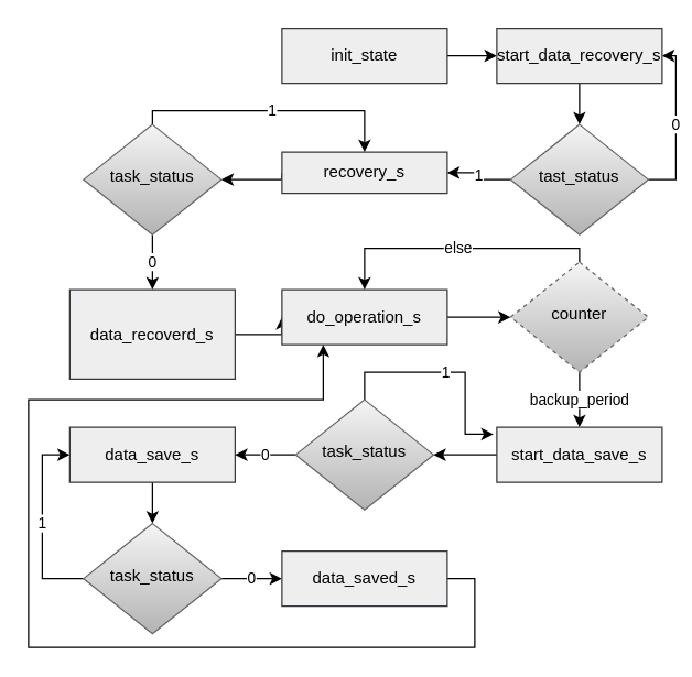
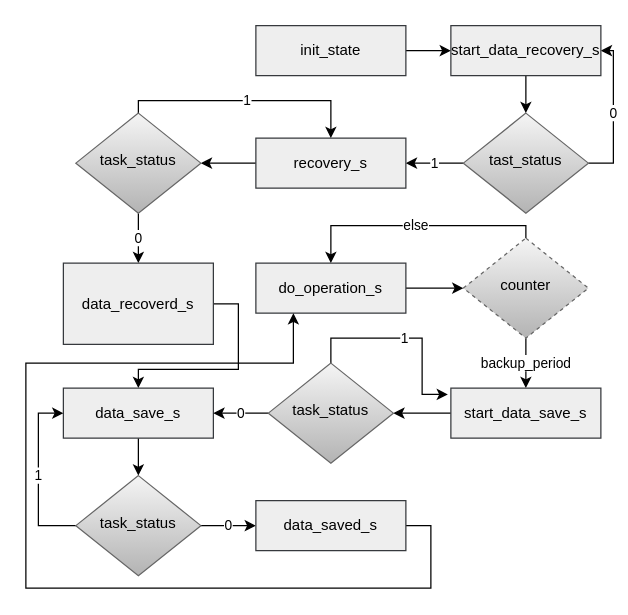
  <mxCell id="0" />
  <mxCell id="1" parent="0" />
  <mxCell id="2" value="0&lt;span style=&quot;color: rgba(0 , 0 , 0 , 0) ; font-family: monospace ; font-size: 0px ; background-color: rgb(248 , 249 , 250)&quot;&gt;%3CmxGraphModel%3E%3Croot%3E%3CmxCell%20id%3D%220%22%2F%3E%3CmxCell%20id%3D%221%22%20parent%3D%220%22%2F%3E%3CmxCell%20id%3D%222%22%20value%3D%22init_state%22%20style%3D%22rounded%3D1%3BwhiteSpace%3Dwrap%3Bhtml%3D1%3BfontSize%3D12%3Bglass%3D0%3BstrokeWidth%3D1%3Bshadow%3D0%3B%22%20vertex%3D%221%22%20parent%3D%221%22%3E%3CmxGeometry%20x%3D%22354%22%20y%3D%22120%22%20width%3D%22120%22%20height%3D%2240%22%20as%3D%22geometry%22%2F%3E%3C%2FmxCell%3E%3C%2Froot%3E%3C%2FmxGraphModel%3E&lt;/span&gt;" style="edgeStyle=orthogonalEdgeStyle;rounded=0;orthogonalLoop=1;jettySize=auto;html=1;exitX=1;exitY=0.5;exitDx=0;exitDy=0;entryX=1;entryY=0.5;entryDx=0;entryDy=0;" parent="1" source="4" target="8" edge="1"><mxGeometry relative="1" as="geometry"><mxPoint x="380" y="70" as="targetPoint" /></mxGeometry></mxCell>
  <mxCell id="3" value="1" style="edgeStyle=orthogonalEdgeStyle;rounded=0;orthogonalLoop=1;jettySize=auto;html=1;exitX=0;exitY=0.5;exitDx=0;exitDy=0;entryX=1;entryY=0.5;entryDx=0;entryDy=0;" parent="1" source="4" target="10" edge="1"><mxGeometry relative="1" as="geometry" /></mxCell>
  <mxCell id="4" value="tast_status" style="rhombus;whiteSpace=wrap;html=1;shadow=0;fontFamily=Helvetica;fontSize=12;align=center;strokeWidth=1;spacing=6;spacingTop=-4;fillColor=#f5f5f5;strokeColor=#666666;gradientColor=#b3b3b3;" parent="1" vertex="1"><mxGeometry x="370" y="90" width="100" height="80" as="geometry" /></mxCell>
  <mxCell id="5" style="edgeStyle=orthogonalEdgeStyle;rounded=0;orthogonalLoop=1;jettySize=auto;html=1;exitX=1;exitY=0.5;exitDx=0;exitDy=0;entryX=0;entryY=0.5;entryDx=0;entryDy=0;" parent="1" source="6" target="8" edge="1"><mxGeometry relative="1" as="geometry" /></mxCell>
  <mxCell id="6" value="init_state" style="rounded=0;whiteSpace=wrap;html=1;fontSize=12;glass=0;strokeWidth=1;shadow=0;fillColor=#eeeeee;strokeColor=#36393d;" parent="1" vertex="1"><mxGeometry x="204" y="20" width="120" height="40" as="geometry" /></mxCell>
  <mxCell id="7" style="edgeStyle=orthogonalEdgeStyle;rounded=0;orthogonalLoop=1;jettySize=auto;html=1;exitX=0.5;exitY=1;exitDx=0;exitDy=0;entryX=0.5;entryY=0;entryDx=0;entryDy=0;" parent="1" source="8" target="4" edge="1"><mxGeometry relative="1" as="geometry" /></mxCell>
  <mxCell id="8" value="start_data_recovery_s" style="rounded=0;whiteSpace=wrap;html=1;fontSize=12;glass=0;strokeWidth=1;shadow=0;fillColor=#eeeeee;strokeColor=#36393d;" parent="1" vertex="1"><mxGeometry x="360" y="20" width="120" height="40" as="geometry" /></mxCell>
  <mxCell id="9" style="edgeStyle=orthogonalEdgeStyle;rounded=0;orthogonalLoop=1;jettySize=auto;html=1;exitX=0;exitY=0.5;exitDx=0;exitDy=0;entryX=1;entryY=0.5;entryDx=0;entryDy=0;" parent="1" source="10" target="13" edge="1"><mxGeometry relative="1" as="geometry"><Array as="points"><mxPoint x="180" y="130" /><mxPoint x="180" y="130" /></Array></mxGeometry></mxCell>
- <mxCell id="10" value="recovery_s" style="rounded=0;whiteSpace=wrap;html=1;fontSize=12;glass=0;strokeWidth=1;shadow=0;fillColor=#eeeeee;strokeColor=#36393d;" parent="1" vertex="1"><mxGeometry x="204" y="110" width="120" height="30" as="geometry" /></mxCell>
+ <mxCell id="10" value="recovery_s" style="rounded=0;whiteSpace=wrap;html=1;fontSize=12;glass=0;strokeWidth=1;shadow=0;fillColor=#eeeeee;strokeColor=#36393d;" parent="1" vertex="1"><mxGeometry x="204" y="110" width="120" height="40" as="geometry" /></mxCell>
  <mxCell id="11" value="1" style="edgeStyle=orthogonalEdgeStyle;rounded=0;orthogonalLoop=1;jettySize=auto;html=1;exitX=0.5;exitY=0;exitDx=0;exitDy=0;entryX=0.5;entryY=0;entryDx=0;entryDy=0;" parent="1" source="13" target="10" edge="1"><mxGeometry relative="1" as="geometry"><mxPoint x="200" y="220" as="targetPoint" /><Array as="points"><mxPoint x="110" y="80" /><mxPoint x="264" y="80" /></Array></mxGeometry></mxCell>
  <mxCell id="12" value="0" style="edgeStyle=orthogonalEdgeStyle;rounded=0;orthogonalLoop=1;jettySize=auto;html=1;exitX=0.5;exitY=1;exitDx=0;exitDy=0;entryX=0.5;entryY=0;entryDx=0;entryDy=0;" parent="1" source="13" target="15" edge="1"><mxGeometry relative="1" as="geometry" /></mxCell>
  <mxCell id="13" value="task_status" style="rhombus;whiteSpace=wrap;html=1;shadow=0;fontFamily=Helvetica;fontSize=12;align=center;strokeWidth=1;spacing=6;spacingTop=-4;fillColor=#f5f5f5;strokeColor=#666666;gradientColor=#b3b3b3;" parent="1" vertex="1"><mxGeometry x="60" y="90" width="100" height="80" as="geometry" /></mxCell>
- <mxCell id="14" style="edgeStyle=orthogonalEdgeStyle;rounded=0;orthogonalLoop=1;jettySize=auto;html=1;exitX=1;exitY=0.5;exitDx=0;exitDy=0;entryX=0;entryY=0.5;entryDx=0;entryDy=0;" parent="1" source="15" target="17" edge="1"><mxGeometry relative="1" as="geometry" /></mxCell>
+ <mxCell id="14" style="edgeStyle=orthogonalEdgeStyle;rounded=0;orthogonalLoop=1;jettySize=auto;html=1;exitX=1;exitY=0.5;exitDx=0;exitDy=0;" parent="1" source="15" target="24" edge="1"><mxGeometry relative="1" as="geometry" /></mxCell>
  <mxCell id="15" value="data_recoverd_s" style="rounded=0;whiteSpace=wrap;html=1;fontSize=12;glass=0;strokeWidth=1;shadow=0;fillColor=#eeeeee;strokeColor=#36393d;" parent="1" vertex="1"><mxGeometry x="50" y="210" width="120" height="65" as="geometry" /></mxCell>
  <mxCell id="16" style="edgeStyle=orthogonalEdgeStyle;rounded=0;orthogonalLoop=1;jettySize=auto;html=1;exitX=1;exitY=0.5;exitDx=0;exitDy=0;entryX=0;entryY=0.5;entryDx=0;entryDy=0;" parent="1" source="17" target="20" edge="1"><mxGeometry relative="1" as="geometry" /></mxCell>
  <mxCell id="17" value="do_operation_s" style="rounded=0;whiteSpace=wrap;html=1;fontSize=12;glass=0;strokeWidth=1;shadow=0;fillColor=#eeeeee;strokeColor=#36393d;" parent="1" vertex="1"><mxGeometry x="204" y="210" width="120" height="40" as="geometry" /></mxCell>
  <mxCell id="18" value="else" style="edgeStyle=orthogonalEdgeStyle;rounded=0;orthogonalLoop=1;jettySize=auto;html=1;exitX=0.5;exitY=0;exitDx=0;exitDy=0;entryX=0.5;entryY=0;entryDx=0;entryDy=0;" parent="1" source="20" target="17" edge="1"><mxGeometry relative="1" as="geometry"><Array as="points"><mxPoint x="420" y="180" /><mxPoint x="264" y="180" /></Array></mxGeometry></mxCell>
  <mxCell id="19" value="backup_period" style="edgeStyle=orthogonalEdgeStyle;rounded=0;orthogonalLoop=1;jettySize=auto;html=1;exitX=0.5;exitY=1;exitDx=0;exitDy=0;entryX=0.5;entryY=0;entryDx=0;entryDy=0;" parent="1" source="20" target="22" edge="1"><mxGeometry relative="1" as="geometry" /></mxCell>
  <mxCell id="20" value="counter" style="rhombus;whiteSpace=wrap;html=1;shadow=0;fontFamily=Helvetica;fontSize=12;align=center;strokeWidth=1;spacing=6;spacingTop=-4;fillColor=#f5f5f5;strokeColor=#666666;gradientColor=#b3b3b3;dashed=1;" parent="1" vertex="1"><mxGeometry x="370" y="190" width="100" height="80" as="geometry" /></mxCell>
  <mxCell id="21" style="edgeStyle=orthogonalEdgeStyle;rounded=0;orthogonalLoop=1;jettySize=auto;html=1;exitX=0;exitY=0.5;exitDx=0;exitDy=0;entryX=1;entryY=0.5;entryDx=0;entryDy=0;" parent="1" source="22" target="27" edge="1"><mxGeometry relative="1" as="geometry" /></mxCell>
  <mxCell id="22" value="start_data_save_s" style="rounded=0;whiteSpace=wrap;html=1;fontSize=12;glass=0;strokeWidth=1;shadow=0;fillColor=#eeeeee;strokeColor=#36393d;" parent="1" vertex="1"><mxGeometry x="360" y="310" width="120" height="40" as="geometry" /></mxCell>
  <mxCell id="23" style="edgeStyle=orthogonalEdgeStyle;rounded=0;orthogonalLoop=1;jettySize=auto;html=1;exitX=0.5;exitY=1;exitDx=0;exitDy=0;entryX=0.5;entryY=0;entryDx=0;entryDy=0;" parent="1" source="24" target="30" edge="1"><mxGeometry relative="1" as="geometry" /></mxCell>
  <mxCell id="24" value="data_save_s" style="rounded=0;whiteSpace=wrap;html=1;fontSize=12;glass=0;strokeWidth=1;shadow=0;fillColor=#eeeeee;strokeColor=#36393d;" parent="1" vertex="1"><mxGeometry x="50" y="310" width="120" height="40" as="geometry" /></mxCell>
  <mxCell id="25" value="1" style="edgeStyle=orthogonalEdgeStyle;rounded=0;orthogonalLoop=1;jettySize=auto;html=1;exitX=0.5;exitY=0;exitDx=0;exitDy=0;entryX=-0.02;entryY=0.126;entryDx=0;entryDy=0;entryPerimeter=0;" parent="1" source="27" target="22" edge="1"><mxGeometry relative="1" as="geometry" /></mxCell>
  <mxCell id="26" value="0" style="edgeStyle=orthogonalEdgeStyle;rounded=0;orthogonalLoop=1;jettySize=auto;html=1;exitX=0;exitY=0.5;exitDx=0;exitDy=0;entryX=1;entryY=0.5;entryDx=0;entryDy=0;" parent="1" source="27" target="24" edge="1"><mxGeometry relative="1" as="geometry" /></mxCell>
  <mxCell id="27" value="task_status" style="rhombus;whiteSpace=wrap;html=1;shadow=0;fontFamily=Helvetica;fontSize=12;align=center;strokeWidth=1;spacing=6;spacingTop=-4;fillColor=#f5f5f5;strokeColor=#666666;gradientColor=#b3b3b3;" parent="1" vertex="1"><mxGeometry x="214" y="290" width="100" height="80" as="geometry" /></mxCell>
  <mxCell id="28" value="1" style="edgeStyle=orthogonalEdgeStyle;rounded=0;orthogonalLoop=1;jettySize=auto;html=1;exitX=0;exitY=0.5;exitDx=0;exitDy=0;entryX=0;entryY=0.5;entryDx=0;entryDy=0;" parent="1" source="30" target="24" edge="1"><mxGeometry relative="1" as="geometry" /></mxCell>
  <mxCell id="29" value="0" style="edgeStyle=orthogonalEdgeStyle;rounded=0;orthogonalLoop=1;jettySize=auto;html=1;exitX=1;exitY=0.5;exitDx=0;exitDy=0;entryX=0;entryY=0.5;entryDx=0;entryDy=0;" parent="1" source="30" target="32" edge="1"><mxGeometry relative="1" as="geometry" /></mxCell>
  <mxCell id="30" value="task_status" style="rhombus;whiteSpace=wrap;html=1;shadow=0;fontFamily=Helvetica;fontSize=12;align=center;strokeWidth=1;spacing=6;spacingTop=-4;fillColor=#f5f5f5;strokeColor=#666666;gradientColor=#b3b3b3;" parent="1" vertex="1"><mxGeometry x="60" y="380" width="100" height="80" as="geometry" /></mxCell>
  <mxCell id="31" style="edgeStyle=orthogonalEdgeStyle;rounded=0;orthogonalLoop=1;jettySize=auto;html=1;exitX=1;exitY=0.5;exitDx=0;exitDy=0;entryX=0.25;entryY=1;entryDx=0;entryDy=0;" parent="1" source="32" target="17" edge="1"><mxGeometry relative="1" as="geometry"><Array as="points"><mxPoint x="344" y="420" /><mxPoint x="344" y="470" /><mxPoint x="20" y="470" /><mxPoint x="20" y="290" /><mxPoint x="234" y="290" /></Array></mxGeometry></mxCell>
  <mxCell id="32" value="data_saved_s" style="rounded=0;whiteSpace=wrap;html=1;fontSize=12;glass=0;strokeWidth=1;shadow=0;fillColor=#eeeeee;strokeColor=#36393d;" parent="1" vertex="1"><mxGeometry x="204" y="400" width="120" height="40" as="geometry" /></mxCell>
